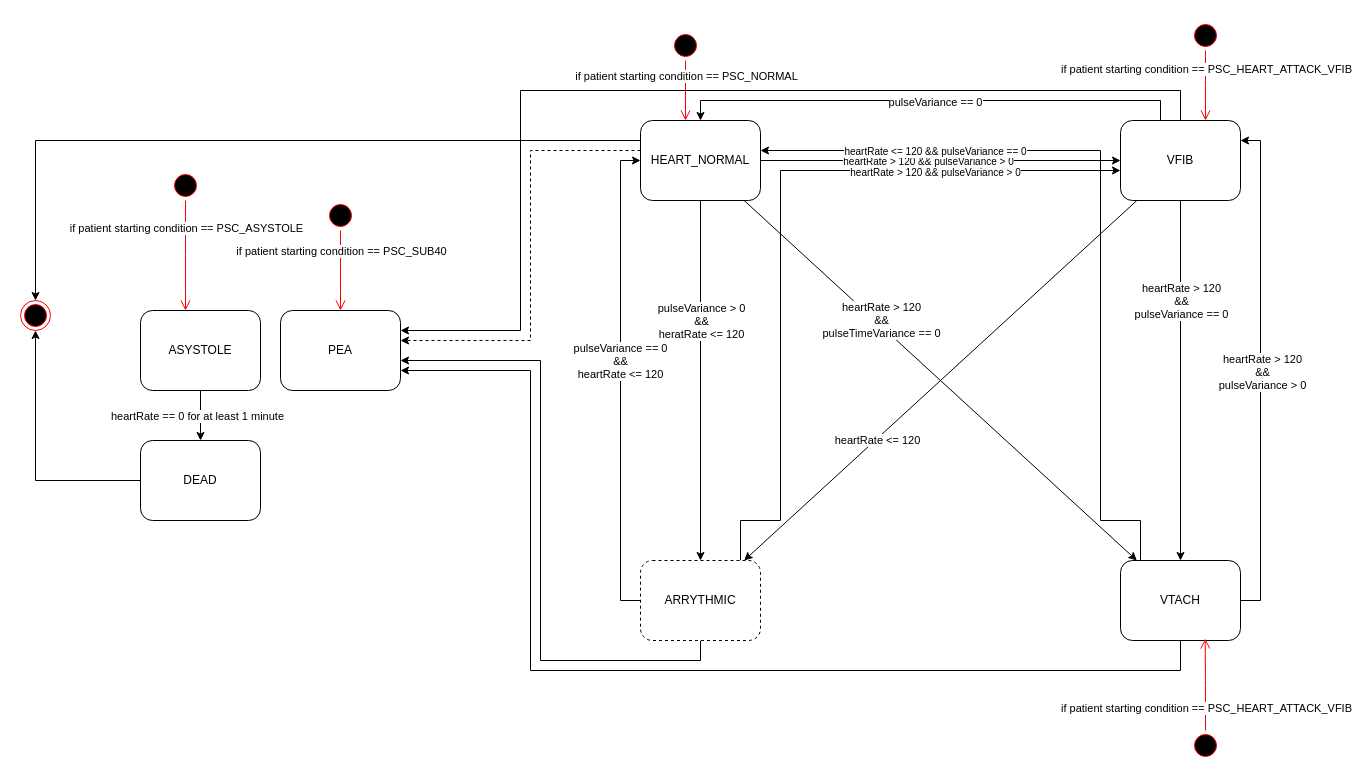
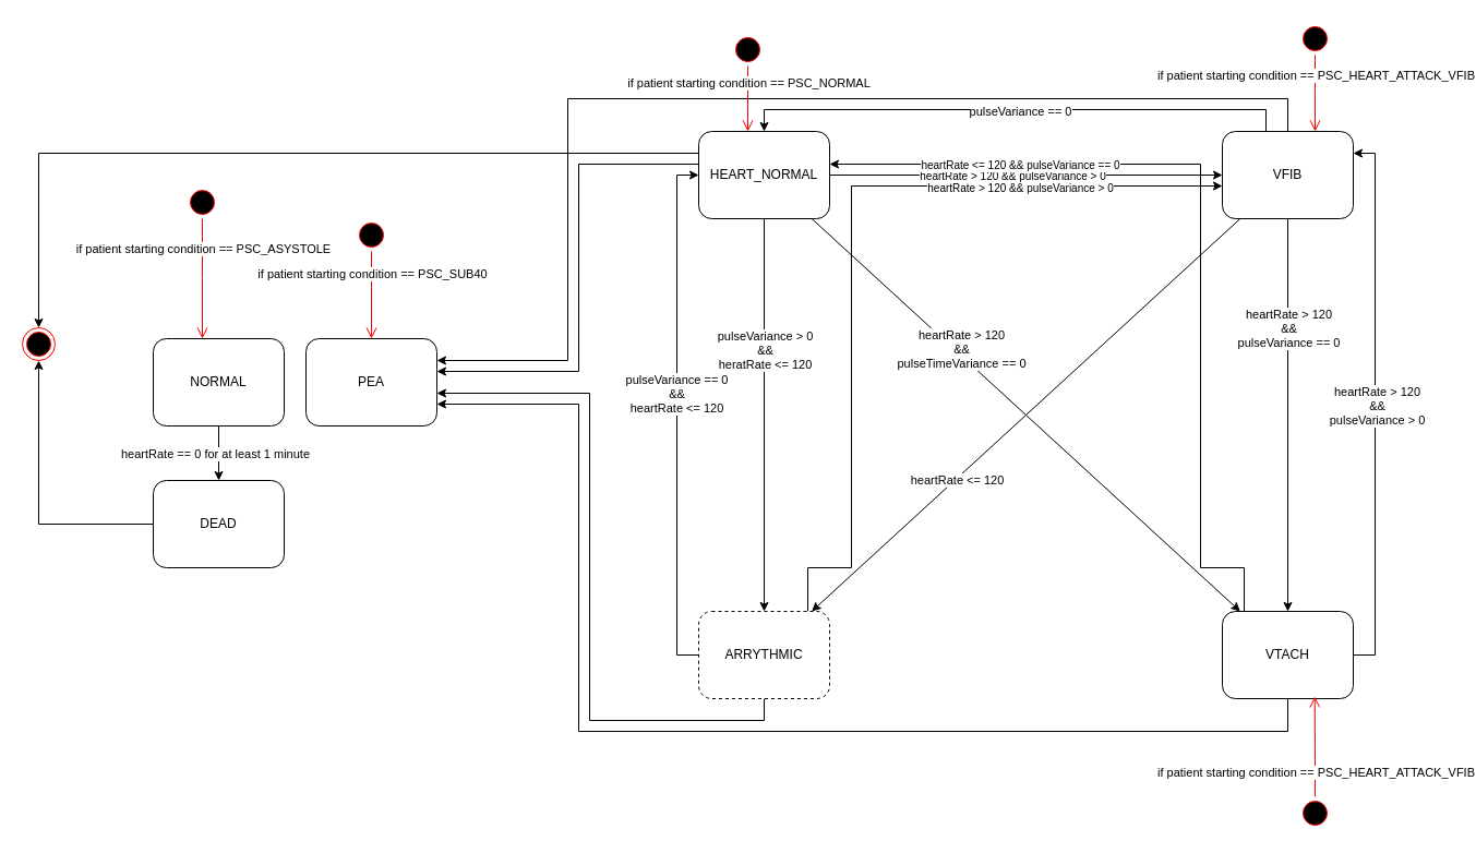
  <mxCell id="0" />
  <mxCell id="1" parent="0" />
  <mxCell id="2" style="rounded=0;orthogonalLoop=1;jettySize=auto;html=1;" parent="1" source="10" target="16" edge="1"><mxGeometry relative="1" as="geometry" /></mxCell>
  <mxCell id="3" value="pulseVariance &amp;gt; 0&lt;br&gt;&amp;amp;&amp;amp;&lt;br&gt;heratRate &amp;lt;= 120" style="edgeLabel;html=1;align=center;verticalAlign=middle;resizable=0;points=[];" parent="2" vertex="1" connectable="0"><mxGeometry x="-0.402" relative="1" as="geometry"><mxPoint y="12" as="offset" /></mxGeometry></mxCell>
  <mxCell id="4" style="rounded=0;orthogonalLoop=1;jettySize=auto;html=1;" parent="1" source="10" target="24" edge="1"><mxGeometry relative="1" as="geometry" /></mxCell>
  <mxCell id="5" value="heartRate &amp;gt; 120 &amp;amp;&amp;amp; pulseVariance &amp;gt; 0" style="edgeLabel;html=1;align=center;verticalAlign=middle;resizable=0;points=[];fontSize=10;" parent="4" vertex="1" connectable="0"><mxGeometry x="-0.283" y="-1" relative="1" as="geometry"><mxPoint x="38" y="-1" as="offset" /></mxGeometry></mxCell>
  <mxCell id="6" style="rounded=0;orthogonalLoop=1;jettySize=auto;html=1;" parent="1" source="10" target="30" edge="1"><mxGeometry relative="1" as="geometry" /></mxCell>
  <mxCell id="7" value="heartRate &amp;gt; 120&lt;br&gt;&amp;amp;&amp;amp;&lt;br&gt;pulseTimeVariance == 0" style="edgeLabel;html=1;align=center;verticalAlign=middle;resizable=0;points=[];" parent="6" vertex="1" connectable="0"><mxGeometry x="-0.007" y="-1" relative="1" as="geometry"><mxPoint x="-58" y="-60" as="offset" /></mxGeometry></mxCell>
- <mxCell id="8" style="edgeStyle=orthogonalEdgeStyle;rounded=0;orthogonalLoop=1;jettySize=auto;html=1;dashed=1;" parent="1" source="10" target="33" edge="1"><mxGeometry relative="1" as="geometry"><Array as="points"><mxPoint x="530" y="150" /><mxPoint x="530" y="340" /></Array></mxGeometry></mxCell>
+ <mxCell id="8" style="edgeStyle=orthogonalEdgeStyle;rounded=0;orthogonalLoop=1;jettySize=auto;html=1;" parent="1" source="10" target="33" edge="1"><mxGeometry relative="1" as="geometry"><Array as="points"><mxPoint x="530" y="150" /><mxPoint x="530" y="340" /></Array></mxGeometry></mxCell>
  <mxCell id="9" style="edgeStyle=orthogonalEdgeStyle;rounded=0;orthogonalLoop=1;jettySize=auto;html=1;entryX=0.5;entryY=0;entryDx=0;entryDy=0;" edge="1" parent="1" source="10" target="52"><mxGeometry relative="1" as="geometry"><Array as="points"><mxPoint x="35" y="140" /></Array></mxGeometry></mxCell>
  <mxCell id="10" value="HEART_NORMAL" style="rounded=1;whiteSpace=wrap;html=1;" parent="1" vertex="1"><mxGeometry x="640" y="120" width="120" height="80" as="geometry" /></mxCell>
  <mxCell id="11" style="edgeStyle=orthogonalEdgeStyle;rounded=0;orthogonalLoop=1;jettySize=auto;html=1;" parent="1" source="16" target="10" edge="1"><mxGeometry relative="1" as="geometry"><Array as="points"><mxPoint x="620" y="600" /><mxPoint x="620" y="160" /></Array></mxGeometry></mxCell>
  <mxCell id="12" value="pulseVariance == 0&lt;br&gt;&amp;amp;&amp;amp;&lt;br&gt;heartRate &amp;lt;= 120" style="edgeLabel;html=1;align=center;verticalAlign=middle;resizable=0;points=[];" parent="11" vertex="1" connectable="0"><mxGeometry x="-0.041" y="1" relative="1" as="geometry"><mxPoint y="-30" as="offset" /></mxGeometry></mxCell>
  <mxCell id="13" style="edgeStyle=orthogonalEdgeStyle;rounded=0;orthogonalLoop=1;jettySize=auto;html=1;" parent="1" source="16" target="24" edge="1"><mxGeometry relative="1" as="geometry"><Array as="points"><mxPoint x="740" y="520" /><mxPoint x="780" y="520" /><mxPoint x="780" y="170" /></Array></mxGeometry></mxCell>
  <mxCell id="14" value="heartRate &amp;gt; 120 &amp;amp;&amp;amp; pulseVariance &amp;gt; 0" style="edgeLabel;html=1;align=center;verticalAlign=middle;resizable=0;points=[];fontSize=10;" parent="13" vertex="1" connectable="0"><mxGeometry x="-0.623" y="1" relative="1" as="geometry"><mxPoint x="155" y="-284" as="offset" /></mxGeometry></mxCell>
  <mxCell id="15" style="edgeStyle=orthogonalEdgeStyle;rounded=0;orthogonalLoop=1;jettySize=auto;html=1;" parent="1" source="16" target="33" edge="1"><mxGeometry relative="1" as="geometry"><Array as="points"><mxPoint x="700" y="660" /><mxPoint x="540" y="660" /><mxPoint x="540" y="360" /></Array></mxGeometry></mxCell>
  <mxCell id="16" value="ARRYTHMIC" style="rounded=1;whiteSpace=wrap;html=1;dashed=1;" parent="1" vertex="1"><mxGeometry x="640" y="560" width="120" height="80" as="geometry" /></mxCell>
  <mxCell id="17" style="rounded=0;orthogonalLoop=1;jettySize=auto;html=1;" parent="1" source="24" target="30" edge="1"><mxGeometry relative="1" as="geometry" /></mxCell>
  <mxCell id="18" value="heartRate &amp;gt; 120&lt;br&gt;&amp;amp;&amp;amp;&lt;br&gt;pulseVariance == 0" style="edgeLabel;html=1;align=center;verticalAlign=middle;resizable=0;points=[];" parent="17" vertex="1" connectable="0"><mxGeometry x="-0.302" y="-2" relative="1" as="geometry"><mxPoint x="2" y="-26" as="offset" /></mxGeometry></mxCell>
  <mxCell id="19" style="edgeStyle=orthogonalEdgeStyle;rounded=0;orthogonalLoop=1;jettySize=auto;html=1;" parent="1" source="24" target="10" edge="1"><mxGeometry relative="1" as="geometry"><Array as="points"><mxPoint x="1160" y="100" /><mxPoint x="700" y="100" /></Array></mxGeometry></mxCell>
  <mxCell id="20" value="pulseVariance == 0" style="edgeLabel;html=1;align=center;verticalAlign=middle;resizable=0;points=[];" parent="19" vertex="1" connectable="0"><mxGeometry x="-0.693" y="1" relative="1" as="geometry"><mxPoint x="-169" as="offset" /></mxGeometry></mxCell>
  <mxCell id="21" style="rounded=0;orthogonalLoop=1;jettySize=auto;html=1;" parent="1" source="24" target="16" edge="1"><mxGeometry relative="1" as="geometry" /></mxCell>
  <mxCell id="22" value="heartRate &amp;lt;= 120" style="edgeLabel;html=1;align=center;verticalAlign=middle;resizable=0;points=[];" parent="21" vertex="1" connectable="0"><mxGeometry x="0.33" y="1" relative="1" as="geometry"><mxPoint as="offset" /></mxGeometry></mxCell>
  <mxCell id="23" style="edgeStyle=orthogonalEdgeStyle;rounded=0;orthogonalLoop=1;jettySize=auto;html=1;" parent="1" source="24" target="33" edge="1"><mxGeometry relative="1" as="geometry"><Array as="points"><mxPoint x="1180" y="90" /><mxPoint y="90" x="520" /><mxPoint y="330" x="520" /></Array></mxGeometry></mxCell>
  <mxCell id="24" value="VFIB" style="rounded=1;whiteSpace=wrap;html=1;" parent="1" vertex="1"><mxGeometry x="1120" y="120" width="120" height="80" as="geometry" /></mxCell>
  <mxCell id="25" style="edgeStyle=orthogonalEdgeStyle;rounded=0;orthogonalLoop=1;jettySize=auto;html=1;" parent="1" source="30" target="10" edge="1"><mxGeometry relative="1" as="geometry"><Array as="points"><mxPoint x="1140" y="520" /><mxPoint x="1100" y="520" /><mxPoint x="1100" y="150" /></Array></mxGeometry></mxCell>
  <mxCell id="26" value="heartRate &amp;lt;= 120 &amp;amp;&amp;amp; pulseVariance == 0" style="edgeLabel;html=1;align=center;verticalAlign=middle;resizable=0;points=[];fontSize=10;" parent="25" vertex="1" connectable="0"><mxGeometry x="-0.154" relative="1" as="geometry"><mxPoint x="-166" y="-116" as="offset" /></mxGeometry></mxCell>
  <mxCell id="27" style="edgeStyle=orthogonalEdgeStyle;rounded=0;orthogonalLoop=1;jettySize=auto;html=1;" parent="1" source="30" target="24" edge="1"><mxGeometry relative="1" as="geometry"><Array as="points"><mxPoint x="1260" y="600" /><mxPoint x="1260" y="140" /></Array></mxGeometry></mxCell>
  <mxCell id="28" value="heartRate &amp;gt; 120&lt;br&gt;&amp;amp;&amp;amp;&lt;br&gt;pulseVariance &amp;gt; 0" style="edgeLabel;html=1;align=center;verticalAlign=middle;resizable=0;points=[];" parent="27" vertex="1" connectable="0"><mxGeometry x="0.765" y="-1" relative="1" as="geometry"><mxPoint y="192" as="offset" /></mxGeometry></mxCell>
  <mxCell id="29" style="edgeStyle=orthogonalEdgeStyle;rounded=0;orthogonalLoop=1;jettySize=auto;html=1;" parent="1" source="30" target="33" edge="1"><mxGeometry relative="1" as="geometry"><Array as="points"><mxPoint x="1180" y="670" /><mxPoint x="530" y="670" /><mxPoint x="530" y="370" /></Array></mxGeometry></mxCell>
  <mxCell id="30" value="VTACH" style="rounded=1;whiteSpace=wrap;html=1;" parent="1" vertex="1"><mxGeometry x="1120" y="560" width="120" height="80" as="geometry" /></mxCell>
  <mxCell id="31" value="" style="edgeStyle=orthogonalEdgeStyle;rounded=0;orthogonalLoop=1;jettySize=auto;html=1;strokeColor=default;" parent="1" source="32" target="52" edge="1"><mxGeometry relative="1" as="geometry" /></mxCell>
  <mxCell id="32" value="DEAD" style="rounded=1;whiteSpace=wrap;html=1;" parent="1" vertex="1"><mxGeometry x="140" y="440" width="120" height="80" as="geometry" /></mxCell>
  <mxCell id="33" value="PEA" style="rounded=1;whiteSpace=wrap;html=1;" parent="1" vertex="1"><mxGeometry x="280" y="310" width="120" height="80" as="geometry" /></mxCell>
  <mxCell id="34" value="" style="edgeStyle=orthogonalEdgeStyle;rounded=0;orthogonalLoop=1;jettySize=auto;html=1;" parent="1" source="36" target="32" edge="1"><mxGeometry relative="1" as="geometry" /></mxCell>
  <mxCell id="35" value="heartRate == 0 for at least 1 minute" style="edgeLabel;html=1;align=center;verticalAlign=middle;resizable=0;points=[];" parent="34" vertex="1" connectable="0"><mxGeometry x="0.018" y="-4" relative="1" as="geometry"><mxPoint as="offset" /></mxGeometry></mxCell>
- <mxCell id="36" value="ASYSTOLE" style="rounded=1;whiteSpace=wrap;html=1;" parent="1" vertex="1"><mxGeometry x="140" y="310" width="120" height="80" as="geometry" /></mxCell>
+ <mxCell id="36" value="NORMAL" style="rounded=1;whiteSpace=wrap;html=1;" parent="1" vertex="1"><mxGeometry x="140" y="310" width="120" height="80" as="geometry" /></mxCell>
  <mxCell id="37" value="" style="ellipse;html=1;shape=startState;fillColor=#000000;strokeColor=#ff0000;" parent="1" vertex="1"><mxGeometry x="670" y="30" width="30" height="30" as="geometry" /></mxCell>
  <mxCell id="38" value="" style="edgeStyle=orthogonalEdgeStyle;html=1;verticalAlign=bottom;endArrow=open;endSize=8;strokeColor=#ff0000;rounded=0;" parent="1" source="37" edge="1"><mxGeometry relative="1" as="geometry"><mxPoint x="685" y="120" as="targetPoint" /></mxGeometry></mxCell>
  <mxCell id="39" value="if patient starting condition == PSC_NORMAL" style="edgeLabel;html=1;align=center;verticalAlign=middle;resizable=0;points=[];" parent="38" vertex="1" connectable="0"><mxGeometry x="-0.503" relative="1" as="geometry"><mxPoint as="offset" /></mxGeometry></mxCell>
  <mxCell id="40" value="" style="ellipse;html=1;shape=startState;fillColor=#000000;strokeColor=#ff0000;" parent="1" vertex="1"><mxGeometry x="1190" y="20" width="30" height="30" as="geometry" /></mxCell>
  <mxCell id="41" value="" style="edgeStyle=orthogonalEdgeStyle;html=1;verticalAlign=bottom;endArrow=open;endSize=8;strokeColor=#ff0000;rounded=0;" parent="1" source="40" edge="1"><mxGeometry relative="1" as="geometry"><mxPoint x="1205" y="120" as="targetPoint" /></mxGeometry></mxCell>
  <mxCell id="42" value="if patient starting condition == PSC_HEART_ATTACK_VFIB" style="edgeLabel;html=1;align=center;verticalAlign=middle;resizable=0;points=[];" parent="41" vertex="1" connectable="0"><mxGeometry x="-0.503" relative="1" as="geometry"><mxPoint as="offset" /></mxGeometry></mxCell>
  <mxCell id="43" value="" style="ellipse;html=1;shape=startState;fillColor=#000000;strokeColor=#ff0000;" parent="1" vertex="1"><mxGeometry x="1190" y="730" width="30" height="30" as="geometry" /></mxCell>
  <mxCell id="44" value="" style="edgeStyle=orthogonalEdgeStyle;html=1;verticalAlign=bottom;endArrow=open;endSize=8;strokeColor=#ff0000;rounded=0;entryX=0.706;entryY=0.975;entryDx=0;entryDy=0;entryPerimeter=0;" parent="1" source="43" target="30" edge="1"><mxGeometry relative="1" as="geometry"><mxPoint x="1205" y="790" as="targetPoint" /></mxGeometry></mxCell>
  <mxCell id="45" value="if patient starting condition == PSC_HEART_ATTACK_VFIB" style="edgeLabel;html=1;align=center;verticalAlign=middle;resizable=0;points=[];" parent="44" vertex="1" connectable="0"><mxGeometry x="-0.503" relative="1" as="geometry"><mxPoint as="offset" /></mxGeometry></mxCell>
  <mxCell id="46" value="" style="ellipse;html=1;shape=startState;fillColor=#000000;strokeColor=#ff0000;" parent="1" vertex="1"><mxGeometry x="325" y="200" width="30" height="30" as="geometry" /></mxCell>
  <mxCell id="47" value="" style="edgeStyle=orthogonalEdgeStyle;html=1;verticalAlign=bottom;endArrow=open;endSize=8;strokeColor=#ff0000;rounded=0;" parent="1" source="46" target="33" edge="1"><mxGeometry relative="1" as="geometry"><mxPoint x="340" y="300" as="targetPoint" /></mxGeometry></mxCell>
  <mxCell id="48" value="if patient starting condition == PSC_SUB40" style="edgeLabel;html=1;align=center;verticalAlign=middle;resizable=0;points=[];" parent="47" vertex="1" connectable="0"><mxGeometry x="-0.503" relative="1" as="geometry"><mxPoint as="offset" /></mxGeometry></mxCell>
  <mxCell id="49" value="" style="ellipse;html=1;shape=startState;fillColor=#000000;strokeColor=#ff0000;" parent="1" vertex="1"><mxGeometry x="170" y="170" width="30" height="30" as="geometry" /></mxCell>
  <mxCell id="50" value="" style="edgeStyle=orthogonalEdgeStyle;html=1;verticalAlign=bottom;endArrow=open;endSize=8;strokeColor=#ff0000;rounded=0;" parent="1" source="49" edge="1"><mxGeometry relative="1" as="geometry"><mxPoint x="185" y="310" as="targetPoint" /></mxGeometry></mxCell>
  <mxCell id="51" value="if patient starting condition == PSC_ASYSTOLE" style="edgeLabel;html=1;align=center;verticalAlign=middle;resizable=0;points=[];" parent="50" vertex="1" connectable="0"><mxGeometry x="-0.503" relative="1" as="geometry"><mxPoint as="offset" /></mxGeometry></mxCell>
  <mxCell id="52" value="" style="ellipse;html=1;shape=endState;fillColor=#000000;strokeColor=#ff0000;" parent="1" vertex="1"><mxGeometry x="20" y="300" width="30" height="30" as="geometry" /></mxCell>
